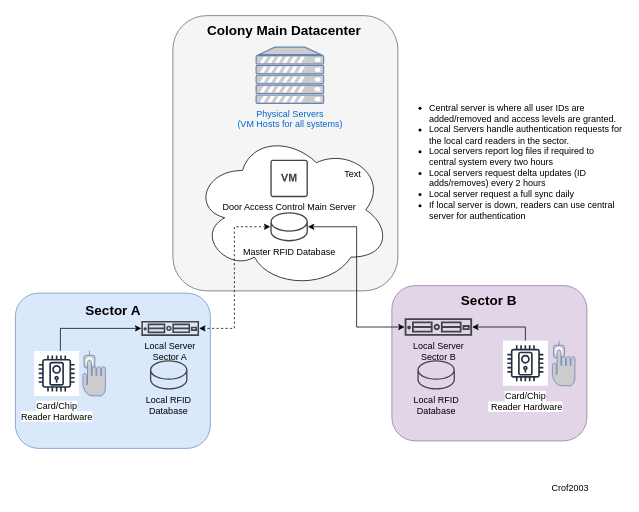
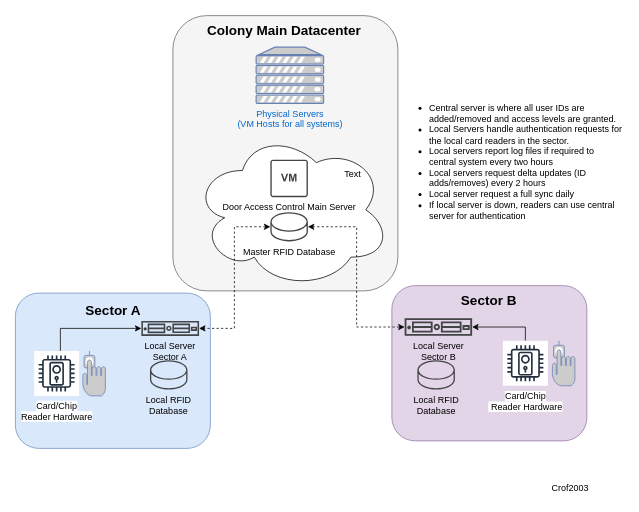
  <mxCell id="0" />
  <mxCell id="1" parent="0" />
  <mxCell id="2" value="" style="rounded=1;whiteSpace=wrap;html=1;fillColor=#f5f5f5;strokeColor=#666666;fontColor=#333333;" vertex="1" parent="1"><mxGeometry x="230" width="300" height="367" as="geometry" y="20" /></mxCell>
  <mxCell id="3" value="" style="rounded=1;whiteSpace=wrap;html=1;fillColor=#e1d5e7;strokeColor=#9673a6;" vertex="1" parent="1"><mxGeometry x="522" y="380" width="260" height="207" as="geometry" /></mxCell>
  <mxCell id="4" value="" style="rounded=1;whiteSpace=wrap;html=1;fillColor=#dae8fc;strokeColor=#6c8ebf;" vertex="1" parent="1"><mxGeometry x="20" y="390" width="260" height="207" as="geometry" /></mxCell>
  <mxCell id="5" value="" style="ellipse;shape=cloud;whiteSpace=wrap;html=1;" vertex="1" parent="1"><mxGeometry x="257" y="174" width="263" height="210" as="geometry" /></mxCell>
  <mxCell id="6" value="" style="fontColor=#0066CC;verticalAlign=top;verticalLabelPosition=bottom;labelPosition=center;align=center;html=1;outlineConnect=0;fillColor=#CCCCCC;strokeColor=#6881B3;gradientColor=none;gradientDirection=north;strokeWidth=2;shape=mxgraph.networks.biometric_reader;" vertex="1" parent="1"><mxGeometry x="736" y="453.5" width="30" height="60" as="geometry" /></mxCell>
- <mxCell id="7" style="edgeStyle=elbowEdgeStyle;rounded=0;orthogonalLoop=1;jettySize=auto;html=1;startArrow=classic;startFill=1;" edge="1" parent="1" source="10" target="12"><mxGeometry relative="1" as="geometry" /></mxCell>
+ <mxCell id="7" style="edgeStyle=elbowEdgeStyle;rounded=0;orthogonalLoop=1;jettySize=auto;html=1;startArrow=classic;startFill=1;dashed=1;" edge="1" parent="1" source="10" target="12"><mxGeometry relative="1" as="geometry" /></mxCell>
  <mxCell id="8" value="Door Access Control Main Server" style="pointerEvents=1;shadow=0;dashed=0;html=1;strokeColor=none;fillColor=#434445;aspect=fixed;labelPosition=center;verticalLabelPosition=bottom;verticalAlign=top;align=center;outlineConnect=0;shape=mxgraph.vvd.virtual_machine;" vertex="1" parent="1"><mxGeometry x="360" y="212" width="50" height="50" as="geometry" /></mxCell>
  <mxCell id="9" style="edgeStyle=elbowEdgeStyle;rounded=0;orthogonalLoop=1;jettySize=auto;html=1;startArrow=classic;startFill=1;endArrow=classic;endFill=1;dashed=1;" edge="1" parent="1" source="10" target="16"><mxGeometry relative="1" as="geometry" /></mxCell>
  <mxCell id="10" value="Master RFID Database" style="pointerEvents=1;shadow=0;dashed=0;html=1;strokeColor=none;fillColor=#434445;aspect=fixed;labelPosition=center;verticalLabelPosition=bottom;verticalAlign=top;align=center;outlineConnect=0;shape=mxgraph.vvd.datastore;" vertex="1" parent="1"><mxGeometry x="360" y="282" width="50" height="39" as="geometry" /></mxCell>
  <mxCell id="11" style="edgeStyle=elbowEdgeStyle;rounded=0;orthogonalLoop=1;jettySize=auto;html=1;startArrow=classic;startFill=1;endArrow=none;endFill=0;" edge="1" parent="1" source="12" target="13"><mxGeometry relative="1" as="geometry"><Array as="points"><mxPoint x="700" y="453.5" /></Array></mxGeometry></mxCell>
  <mxCell id="12" value="Local Server&lt;br&gt;Sector B" style="pointerEvents=1;shadow=0;dashed=0;html=1;strokeColor=none;fillColor=#434445;aspect=fixed;labelPosition=center;verticalLabelPosition=bottom;verticalAlign=top;align=center;outlineConnect=0;shape=mxgraph.vvd.server;" vertex="1" parent="1"><mxGeometry x="539" y="423.5" width="90" height="23.4" as="geometry" /></mxCell>
  <mxCell id="13" value="&lt;span style=&quot;color: rgb(0 , 0 , 0) ; background-color: rgb(255 , 255 , 255)&quot;&gt;Card/Chip&lt;br&gt;&amp;nbsp;Reader Hardware&lt;/span&gt;" style="outlineConnect=0;fontColor=#232F3E;gradientColor=none;strokeColor=#232F3E;fillColor=#ffffff;dashed=0;verticalLabelPosition=bottom;verticalAlign=top;align=center;html=1;fontSize=12;fontStyle=0;aspect=fixed;shape=mxgraph.aws4.resourceIcon;resIcon=mxgraph.aws4.door_lock;" vertex="1" parent="1"><mxGeometry x="670" y="453.5" width="60" height="60" as="geometry" /></mxCell>
  <mxCell id="14" value="" style="fontColor=#0066CC;verticalAlign=top;verticalLabelPosition=bottom;labelPosition=center;align=center;html=1;outlineConnect=0;fillColor=#CCCCCC;strokeColor=#6881B3;gradientColor=none;gradientDirection=north;strokeWidth=2;shape=mxgraph.networks.biometric_reader;" vertex="1" parent="1"><mxGeometry x="110" y="467" width="30" height="60" as="geometry" /></mxCell>
  <mxCell id="15" style="edgeStyle=elbowEdgeStyle;rounded=0;orthogonalLoop=1;jettySize=auto;html=1;startArrow=classic;startFill=1;endArrow=none;endFill=0;" edge="1" parent="1" source="16" target="17"><mxGeometry relative="1" as="geometry"><Array as="points"><mxPoint x="80" y="460" /></Array></mxGeometry></mxCell>
  <mxCell id="16" value="Local Server&lt;br&gt;Sector A" style="pointerEvents=1;shadow=0;dashed=0;html=1;strokeColor=none;fillColor=#434445;aspect=fixed;labelPosition=center;verticalLabelPosition=bottom;verticalAlign=top;align=center;outlineConnect=0;shape=mxgraph.vvd.server;" vertex="1" parent="1"><mxGeometry x="188" y="427" width="76.92" height="20" as="geometry" /></mxCell>
  <mxCell id="17" value="&lt;span style=&quot;color: rgb(0 , 0 , 0) ; background-color: rgb(255 , 255 , 255)&quot;&gt;Card/Chip &lt;br&gt;Reader Hardware&lt;/span&gt;" style="outlineConnect=0;fontColor=#232F3E;gradientColor=none;strokeColor=#232F3E;fillColor=#ffffff;dashed=0;verticalLabelPosition=bottom;verticalAlign=top;align=center;html=1;fontSize=12;fontStyle=0;aspect=fixed;shape=mxgraph.aws4.resourceIcon;resIcon=mxgraph.aws4.door_lock;" vertex="1" parent="1"><mxGeometry x="45" y="467" width="60" height="60" as="geometry" /></mxCell>
  <mxCell id="18" value="Text" style="text;html=1;strokeColor=none;fillColor=none;align=center;verticalAlign=middle;whiteSpace=wrap;rounded=0;" vertex="1" parent="1"><mxGeometry x="450" y="222" width="40" height="20" as="geometry" /></mxCell>
  <mxCell id="19" value="&lt;font style=&quot;font-size: 18px&quot;&gt;&lt;b&gt;Colony Main Datacenter&lt;/b&gt;&lt;/font&gt;" style="text;html=1;strokeColor=none;fillColor=none;align=center;verticalAlign=middle;whiteSpace=wrap;rounded=0;" vertex="1" parent="1"><mxGeometry x="257" y="30" width="243" height="20" as="geometry" /></mxCell>
  <mxCell id="20" value="Physical Servers&lt;br&gt;(VM Hosts for all systems)" style="fontColor=#0066CC;verticalAlign=top;verticalLabelPosition=bottom;labelPosition=center;align=center;html=1;outlineConnect=0;fillColor=#CCCCCC;strokeColor=#6881B3;gradientColor=none;gradientDirection=north;strokeWidth=2;shape=mxgraph.networks.server;" vertex="1" parent="1"><mxGeometry x="341" y="62" width="90" height="75" as="geometry" /></mxCell>
  <mxCell id="21" value="&lt;font style=&quot;font-size: 18px&quot;&gt;&lt;b&gt;Sector A&lt;/b&gt;&lt;/font&gt;&lt;span style=&quot;color: rgba(0 , 0 , 0 , 0) ; font-family: monospace ; font-size: 0px&quot;&gt;%3CmxGraphModel%3E%3Croot%3E%3CmxCell%20id%3D%220%22%2F%3E%3CmxCell%20id%3D%221%22%20parent%3D%220%22%2F%3E%3CmxCell%20id%3D%222%22%20value%3D%22%26lt%3Bfont%20style%3D%26quot%3Bfont-size%3A%2018px%26quot%3B%26gt%3B%26lt%3Bb%26gt%3BColony%20Main%20Datacenter%26lt%3B%2Fb%26gt%3B%26lt%3B%2Ffont%26gt%3B%22%20style%3D%22text%3Bhtml%3D1%3BstrokeColor%3Dnone%3BfillColor%3Dnone%3Balign%3Dcenter%3BverticalAlign%3Dmiddle%3BwhiteSpace%3Dwrap%3Brounded%3D0%3B%22%20vertex%3D%221%22%20parent%3D%221%22%3E%3CmxGeometry%20x%3D%22247%22%20y%3D%2210%22%20width%3D%22243%22%20height%3D%2220%22%20as%3D%22geometry%22%2F%3E%3C%2FmxCell%3E%3C%2Froot%3E%3C%2FmxGraphModel%3E&lt;/span&gt;&lt;span style=&quot;color: rgba(0 , 0 , 0 , 0) ; font-family: monospace ; font-size: 0px&quot;&gt;%3CmxGraphModel%3E%3Croot%3E%3CmxCell%20id%3D%220%22%2F%3E%3CmxCell%20id%3D%221%22%20parent%3D%220%22%2F%3E%3CmxCell%20id%3D%222%22%20value%3D%22%26lt%3Bfont%20style%3D%26quot%3Bfont-size%3A%2018px%26quot%3B%26gt%3B%26lt%3Bb%26gt%3BColony%20Main%20Datacenter%26lt%3B%2Fb%26gt%3B%26lt%3B%2Ffont%26gt%3B%22%20style%3D%22text%3Bhtml%3D1%3BstrokeColor%3Dnone%3BfillColor%3Dnone%3Balign%3Dcenter%3BverticalAlign%3Dmiddle%3BwhiteSpace%3Dwrap%3Brounded%3D0%3B%22%20vertex%3D%221%22%20parent%3D%221%22%3E%3CmxGeometry%20x%3D%22247%22%20y%3D%2210%22%20width%3D%22243%22%20height%3D%2220%22%20as%3D%22geometry%22%2F%3E%3C%2FmxCell%3E%3C%2Froot%3E%3C%2FmxGraphModel%3E&lt;/span&gt;" style="text;html=1;strokeColor=none;fillColor=none;align=center;verticalAlign=middle;whiteSpace=wrap;rounded=0;" vertex="1" parent="1"><mxGeometry x="28.5" y="403.5" width="243" height="20" as="geometry" /></mxCell>
  <mxCell id="22" value="&lt;font style=&quot;font-size: 18px&quot;&gt;&lt;b&gt;Sector B&lt;/b&gt;&lt;/font&gt;&lt;span style=&quot;color: rgba(0 , 0 , 0 , 0) ; font-family: monospace ; font-size: 0px&quot;&gt;%3CmxGraphModel%3E%3Croot%3E%3CmxCell%20id%3D%220%22%2F%3E%3CmxCell%20id%3D%221%22%20parent%3D%220%22%2F%3E%3CmxCell%20id%3D%222%22%20value%3D%22%26lt%3Bfont%20style%3D%26quot%3Bfont-size%3A%2018px%26quot%3B%26gt%3B%26lt%3Bb%26gt%3BColony%20Main%20Datacenter%26lt%3B%2Fb%26gt%3B%26lt%3B%2Ffont%26gt%3B%22%20style%3D%22text%3Bhtml%3D1%3BstrokeColor%3Dnone%3BfillColor%3Dnone%3Balign%3Dcenter%3BverticalAlign%3Dmiddle%3BwhiteSpace%3Dwrap%3Brounded%3D0%3B%22%20vertex%3D%221%22%20parent%3D%221%22%3E%3CmxGeometry%20x%3D%22247%22%20y%3D%2210%22%20width%3D%22243%22%20height%3D%2220%22%20as%3D%22geometry%22%2F%3E%3C%2FmxCell%3E%3C%2Froot%3E%3C%2FmxGraphModel%3E&lt;/span&gt;&lt;span style=&quot;color: rgba(0 , 0 , 0 , 0) ; font-family: monospace ; font-size: 0px&quot;&gt;%3CmxGraphModel%3E%3Croot%3E%3CmxCell%20id%3D%220%22%2F%3E%3CmxCell%20id%3D%221%22%20parent%3D%220%22%2F%3E%3CmxCell%20id%3D%222%22%20value%3D%22%26lt%3Bfont%20style%3D%26quot%3Bfont-size%3A%2018px%26quot%3B%26gt%3B%26lt%3Bb%26gt%3BColony%20Main%20Datacenter%26lt%3B%2Fb%26gt%3B%26lt%3B%2Ffont%26gt%3B%22%20style%3D%22text%3Bhtml%3D1%3BstrokeColor%3Dnone%3BfillColor%3Dnone%3Balign%3Dcenter%3BverticalAlign%3Dmiddle%3BwhiteSpace%3Dwrap%3Brounded%3D0%3B%22%20vertex%3D%221%22%20parent%3D%221%22%3E%3CmxGeometry%20x%3D%22247%22%20y%3D%2210%22%20width%3D%22243%22%20height%3D%2220%22%20as%3D%22geometry%22%2F%3E%3C%2FmxCell%3E%3C%2Froot%3E%3C%2FmxGraphModel%3&lt;/span&gt;" style="text;html=1;strokeColor=none;fillColor=none;align=center;verticalAlign=middle;whiteSpace=wrap;rounded=0;" vertex="1" parent="1"><mxGeometry x="530" y="390" width="243" height="20" as="geometry" /></mxCell>
  <mxCell id="23" value="Crof2003" style="text;html=1;strokeColor=none;fillColor=none;align=center;verticalAlign=middle;whiteSpace=wrap;rounded=0;" vertex="1" parent="1"><mxGeometry x="710" y="640" width="100" height="20" as="geometry" /></mxCell>
  <mxCell id="24" value="&lt;ul&gt;&lt;li&gt;Central server is where all user IDs are added/removed and access levels are granted.&lt;/li&gt;&lt;li&gt;Local Servers handle authentication requests for the local card readers in the sector.&lt;/li&gt;&lt;li&gt;Local servers report log files if required to central system every two hours&lt;/li&gt;&lt;li&gt;Local servers request delta updates (ID adds/removes) every 2 hours&lt;/li&gt;&lt;li&gt;Local server request a full sync daily&lt;/li&gt;&lt;li&gt;If local server is down, readers can use central server for authentication&lt;/li&gt;&lt;/ul&gt;" style="text;html=1;strokeColor=none;fillColor=none;align=left;verticalAlign=middle;whiteSpace=wrap;rounded=0;" vertex="1" parent="1"><mxGeometry x="530" y="120" width="300" height="190" as="geometry" /></mxCell>
  <mxCell id="25" value="Local RFID &lt;br&gt;Database" style="pointerEvents=1;shadow=0;dashed=0;html=1;strokeColor=none;fillColor=#434445;aspect=fixed;labelPosition=center;verticalLabelPosition=bottom;verticalAlign=top;align=center;outlineConnect=0;shape=mxgraph.vvd.datastore;" vertex="1" parent="1"><mxGeometry x="199.46" y="479.5" width="50" height="39" as="geometry" /></mxCell>
  <mxCell id="26" value="Local RFID &lt;br&gt;Database" style="pointerEvents=1;shadow=0;dashed=0;html=1;strokeColor=none;fillColor=#434445;aspect=fixed;labelPosition=center;verticalLabelPosition=bottom;verticalAlign=top;align=center;outlineConnect=0;shape=mxgraph.vvd.datastore;" vertex="1" parent="1"><mxGeometry x="556" y="479.5" width="50" height="39" as="geometry" /></mxCell>
